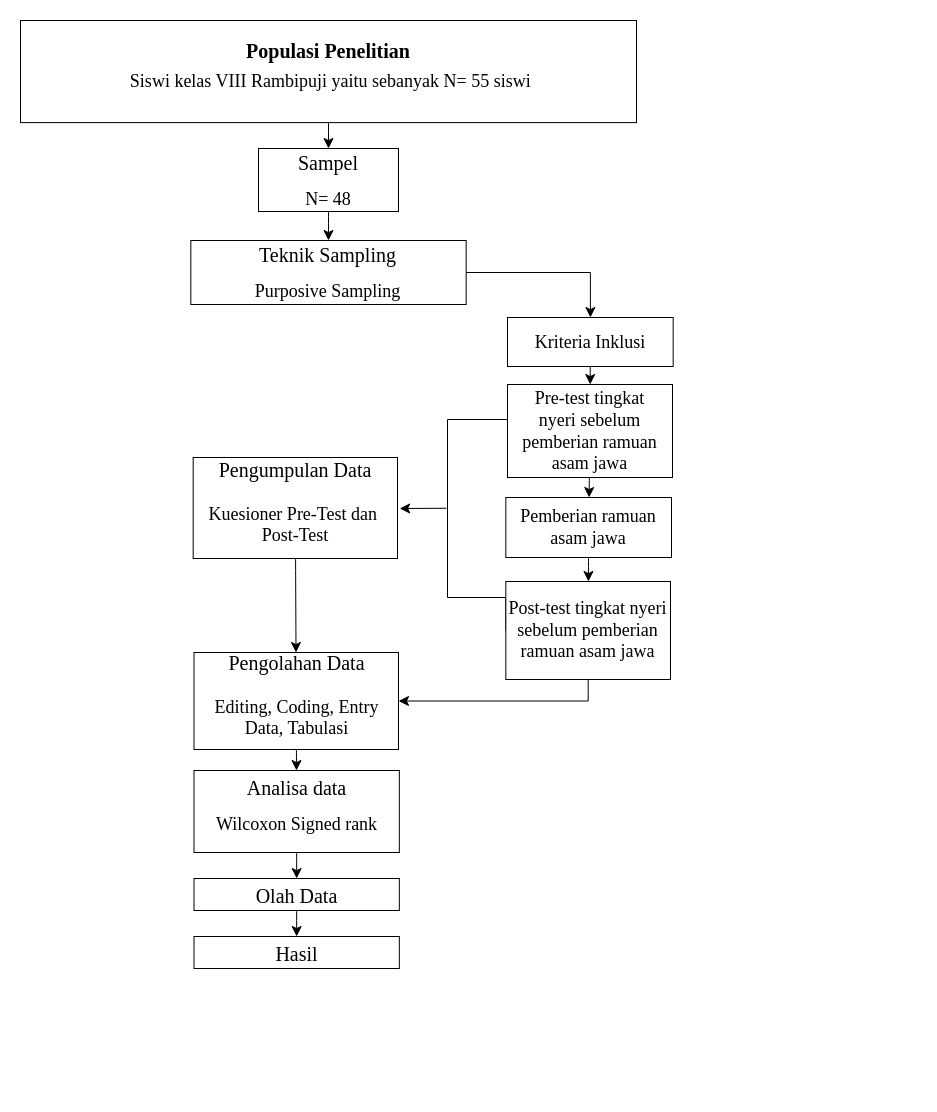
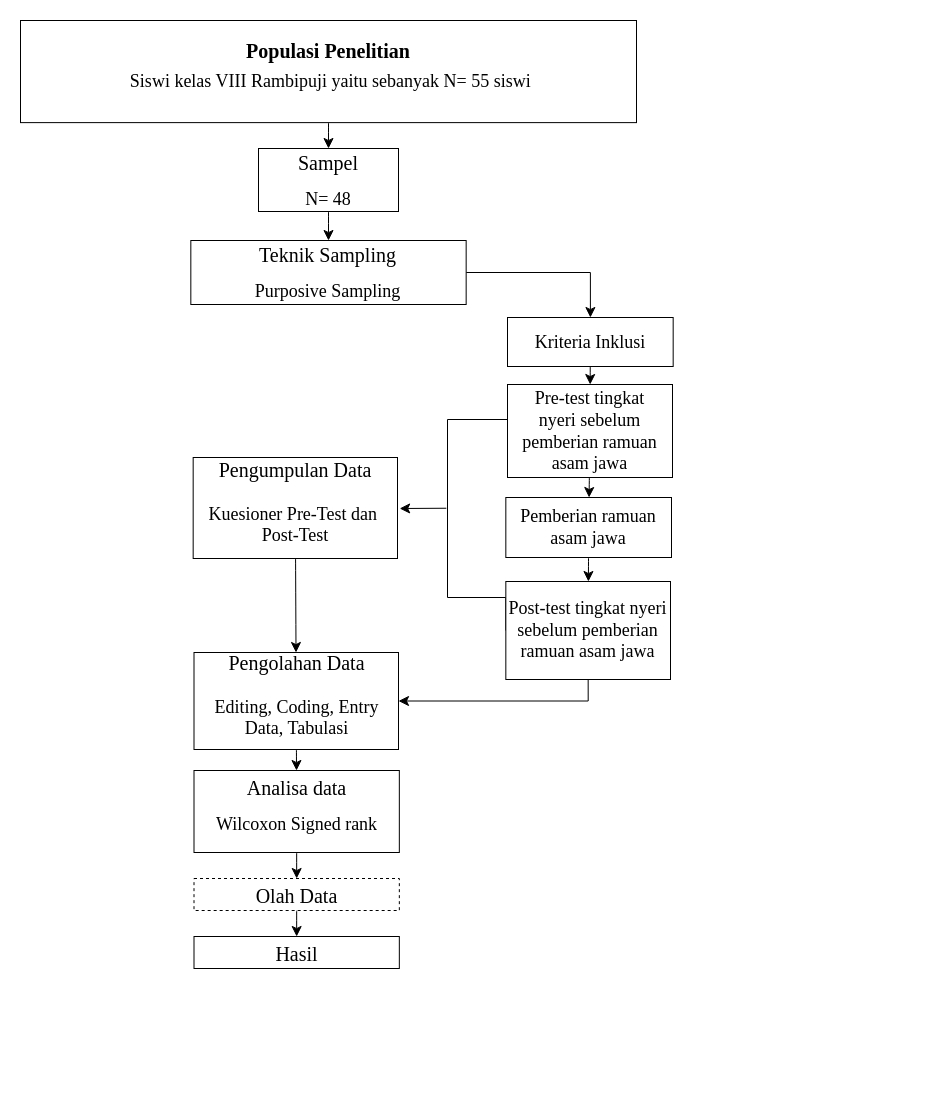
  <mxCell id="0" />
  <mxCell id="1" parent="0" />
  <mxCell id="2" value="" style="group;fontFamily=Times New Roman;" vertex="1" connectable="0" parent="1"><mxGeometry x="38" y="26" width="877" height="1064" as="geometry" /></mxCell>
  <mxCell id="3" value="" style="group;fontFamily=Times New Roman;" vertex="1" connectable="0" parent="2"><mxGeometry x="-18" y="-6" width="877" height="1064" as="geometry" /></mxCell>
  <mxCell id="4" value="" style="edgeStyle=none;curved=1;rounded=0;orthogonalLoop=1;jettySize=auto;html=1;fontSize=12;startSize=8;endSize=8;fontFamily=Times New Roman;" edge="1" parent="3" source="5" target="7"><mxGeometry relative="1" as="geometry" /></mxCell>
  <mxCell id="5" value="&lt;p class=&quot;MsoListParagraph&quot; align=&quot;center&quot; style=&quot;margin-left: 0cm;&quot;&gt;&lt;b&gt;&lt;span lang=&quot;IN&quot; style=&quot;&quot;&gt;&lt;font style=&quot;font-size: 20px;&quot;&gt;Populasi Penelitian&lt;/font&gt;&lt;/span&gt;&lt;/b&gt;&lt;/p&gt;&lt;p class=&quot;MsoNormal&quot; align=&quot;center&quot;&gt;&lt;span style=&quot;line-height: 12.84px;&quot;&gt;&lt;font style=&quot;font-size: 18px;&quot;&gt;&amp;nbsp;Siswi kelas VIII Rambipuji yaitu sebanyak N= 55 siswi&lt;/font&gt;&lt;/span&gt;&lt;/p&gt;&lt;div&gt;&lt;br&gt;&lt;/div&gt;" style="rounded=0;whiteSpace=wrap;html=1;fontFamily=Times New Roman;" vertex="1" parent="3"><mxGeometry width="616" height="102.12" as="geometry" /></mxCell>
  <mxCell id="6" value="" style="edgeStyle=none;curved=1;rounded=0;orthogonalLoop=1;jettySize=auto;html=1;fontSize=12;startSize=8;endSize=8;fontFamily=Times New Roman;" edge="1" parent="3" source="7" target="9"><mxGeometry relative="1" as="geometry" /></mxCell>
  <mxCell id="7" value="&lt;font style=&quot;font-size: 20px;&quot;&gt;Sampel&lt;/font&gt;&lt;div&gt;&lt;br&gt;&lt;div&gt;&lt;font style=&quot;font-size: 18px;&quot;&gt;N= 48&lt;/font&gt;&lt;/div&gt;&lt;/div&gt;" style="rounded=0;whiteSpace=wrap;html=1;fontFamily=Times New Roman;" vertex="1" parent="3"><mxGeometry x="238" y="128" width="140" height="63" as="geometry" /></mxCell>
  <mxCell id="8" style="edgeStyle=orthogonalEdgeStyle;rounded=0;orthogonalLoop=1;jettySize=auto;html=1;fontSize=12;startSize=8;endSize=8;exitX=1;exitY=0.5;exitDx=0;exitDy=0;fontFamily=Times New Roman;" edge="1" parent="3" source="9" target="28"><mxGeometry relative="1" as="geometry"><mxPoint x="555.702" y="256.684" as="targetPoint" /><mxPoint x="455.0" y="250" as="sourcePoint" /></mxGeometry></mxCell>
  <mxCell id="9" value="&lt;font style=&quot;font-size: 20px;&quot;&gt;Teknik Sampling&lt;/font&gt;&lt;div&gt;&lt;br&gt;&lt;/div&gt;&lt;div&gt;&lt;font style=&quot;font-size: 18px;&quot;&gt;Purposive Sampling&lt;/font&gt;&lt;/div&gt;" style="rounded=0;whiteSpace=wrap;html=1;fontFamily=Times New Roman;" vertex="1" parent="3"><mxGeometry x="170.33" y="220" width="275.33" height="64" as="geometry" /></mxCell>
  <mxCell id="10" value="" style="edgeStyle=none;curved=1;rounded=0;orthogonalLoop=1;jettySize=auto;html=1;fontSize=12;startSize=8;endSize=8;fontFamily=Times New Roman;" edge="1" parent="3" source="28" target="13"><mxGeometry relative="1" as="geometry" /></mxCell>
  <mxCell id="11" value="" style="edgeStyle=none;curved=1;rounded=0;orthogonalLoop=1;jettySize=auto;html=1;fontSize=12;startSize=8;endSize=8;fontFamily=Times New Roman;" edge="1" parent="3" source="13" target="15"><mxGeometry relative="1" as="geometry" /></mxCell>
  <mxCell id="12" value="" style="edgeStyle=orthogonalEdgeStyle;rounded=0;orthogonalLoop=1;jettySize=auto;html=1;fontSize=12;startSize=8;endSize=8;entryX=0;entryY=0.5;entryDx=0;entryDy=0;exitX=0;exitY=0.5;exitDx=0;exitDy=0;startArrow=none;startFill=0;endArrow=none;fontFamily=Times New Roman;" edge="1" parent="3" source="13" target="17"><mxGeometry relative="1" as="geometry"><Array as="points"><mxPoint x="427" y="399" /><mxPoint x="427" y="577" /></Array></mxGeometry></mxCell>
  <mxCell id="13" value="&lt;span style=&quot;font-size: 18px;&quot;&gt;Pre-test tingkat&lt;/span&gt;&lt;br style=&quot;font-size: 18px;&quot;&gt;&lt;span style=&quot;font-size: 18px;&quot;&gt;nyeri sebelum pemberian ramuan asam jawa&lt;/span&gt;" style="whiteSpace=wrap;html=1;rounded=0;fontFamily=Times New Roman;" vertex="1" parent="3"><mxGeometry x="487" y="364" width="165" height="93" as="geometry" /></mxCell>
  <mxCell id="14" value="" style="edgeStyle=none;curved=1;rounded=0;orthogonalLoop=1;jettySize=auto;html=1;fontSize=12;startSize=8;endSize=8;fontFamily=Times New Roman;" edge="1" parent="3" source="15" target="17"><mxGeometry relative="1" as="geometry" /></mxCell>
  <mxCell id="15" value="&lt;font style=&quot;font-size: 18px;&quot;&gt;Pemberian ramuan asam jawa&lt;/font&gt;" style="whiteSpace=wrap;html=1;rounded=0;fontFamily=Times New Roman;" vertex="1" parent="3"><mxGeometry x="485.333" y="477" width="165.667" height="60" as="geometry" /></mxCell>
  <mxCell id="16" style="edgeStyle=orthogonalEdgeStyle;rounded=0;orthogonalLoop=1;jettySize=auto;html=1;entryX=1;entryY=0.5;entryDx=0;entryDy=0;fontSize=12;startSize=8;endSize=8;exitX=0.5;exitY=1;exitDx=0;exitDy=0;fontFamily=Times New Roman;" edge="1" parent="3" source="17" target="22"><mxGeometry relative="1" as="geometry" /></mxCell>
  <mxCell id="17" value="&lt;span style=&quot;font-size: 18px;&quot;&gt;Post-test tingkat nyeri sebelum pemberian ramuan asam jawa&lt;/span&gt;" style="whiteSpace=wrap;html=1;rounded=0;fontFamily=Times New Roman;" vertex="1" parent="3"><mxGeometry x="485.33" y="561" width="164.67" height="98" as="geometry" /></mxCell>
  <mxCell id="18" value="" style="edgeStyle=none;curved=1;rounded=0;orthogonalLoop=1;jettySize=auto;html=1;fontSize=12;startSize=8;endSize=8;fontFamily=Times New Roman;" edge="1" parent="3" source="19" target="22"><mxGeometry relative="1" as="geometry" /></mxCell>
  <mxCell id="19" value="&lt;div&gt;&lt;font style=&quot;font-size: 20px;&quot;&gt;Pengumpulan Data&lt;/font&gt;&lt;/div&gt;&lt;div&gt;&lt;span style=&quot;font-size: 18px; background-color: transparent; color: light-dark(rgb(0, 0, 0), rgb(255, 255, 255));&quot;&gt;&lt;br&gt;&lt;/span&gt;&lt;/div&gt;&lt;div&gt;&lt;span style=&quot;font-size: 18px; background-color: transparent; color: light-dark(rgb(0, 0, 0), rgb(255, 255, 255));&quot;&gt;Kuesioner Pre-Test dan&amp;nbsp; Post-Test&lt;/span&gt;&lt;/div&gt;&lt;p class=&quot;MsoNormal&quot; align=&quot;center&quot;&gt;&lt;/p&gt;" style="whiteSpace=wrap;html=1;rounded=0;fontFamily=Times New Roman;" vertex="1" parent="3"><mxGeometry x="172.67" y="437" width="204.33" height="101" as="geometry" /></mxCell>
  <mxCell id="20" style="edgeStyle=none;curved=0;rounded=0;orthogonalLoop=1;jettySize=auto;html=1;fontSize=12;startSize=8;endSize=8;fontFamily=Times New Roman;" edge="1" parent="3"><mxGeometry relative="1" as="geometry"><mxPoint x="379.167" y="488" as="targetPoint" /><mxPoint x="425.833" y="487.74" as="sourcePoint" /></mxGeometry></mxCell>
  <mxCell id="21" value="" style="edgeStyle=none;curved=1;rounded=0;orthogonalLoop=1;jettySize=auto;html=1;fontSize=12;startSize=8;endSize=8;fontFamily=Times New Roman;" edge="1" parent="3" source="22" target="24"><mxGeometry relative="1" as="geometry" /></mxCell>
  <mxCell id="22" value="&lt;div&gt;&lt;font style=&quot;font-size: 20px;&quot;&gt;Pengolahan Data&lt;/font&gt;&lt;/div&gt;&lt;div&gt;&lt;span style=&quot;background-color: transparent; color: light-dark(rgb(0, 0, 0), rgb(255, 255, 255)); font-size: 18px;&quot;&gt;&lt;br&gt;&lt;/span&gt;&lt;/div&gt;&lt;div&gt;&lt;span style=&quot;background-color: transparent; color: light-dark(rgb(0, 0, 0), rgb(255, 255, 255)); font-size: 18px;&quot;&gt;Editing, Coding, Entry Data, Tabulasi&lt;/span&gt;&lt;/div&gt;&lt;p class=&quot;MsoNormal&quot; align=&quot;center&quot;&gt;&lt;/p&gt;" style="whiteSpace=wrap;html=1;rounded=0;fontFamily=Times New Roman;" vertex="1" parent="3"><mxGeometry x="173.5" y="632" width="204.5" height="97" as="geometry" /></mxCell>
  <mxCell id="23" value="" style="edgeStyle=none;curved=1;rounded=0;orthogonalLoop=1;jettySize=auto;html=1;fontSize=12;startSize=8;endSize=8;fontFamily=Times New Roman;" edge="1" parent="3" source="24" target="26"><mxGeometry relative="1" as="geometry" /></mxCell>
  <mxCell id="24" value="&lt;div&gt;&lt;font style=&quot;font-size: 20px;&quot;&gt;Analisa data&lt;/font&gt;&lt;/div&gt;&lt;div&gt;&lt;br&gt;&lt;/div&gt;&lt;div&gt;&lt;span style=&quot;background-color: transparent; color: light-dark(rgb(0, 0, 0), rgb(255, 255, 255));&quot;&gt;&lt;font style=&quot;font-size: 18px;&quot;&gt;Wilcoxon Signed rank&lt;/font&gt;&lt;/span&gt;&lt;/div&gt;&lt;p class=&quot;MsoNormal&quot; align=&quot;center&quot;&gt;&lt;/p&gt;" style="whiteSpace=wrap;html=1;rounded=0;fontFamily=Times New Roman;" vertex="1" parent="3"><mxGeometry x="173.5" y="750" width="205.333" height="82" as="geometry" /></mxCell>
  <mxCell id="25" value="" style="edgeStyle=none;curved=1;rounded=0;orthogonalLoop=1;jettySize=auto;html=1;fontSize=12;startSize=8;endSize=8;fontFamily=Times New Roman;" edge="1" parent="3" source="26" target="27"><mxGeometry relative="1" as="geometry" /></mxCell>
- <mxCell id="26" value="&lt;div&gt;&lt;br&gt;&lt;/div&gt;&lt;div&gt;&lt;font style=&quot;font-size: 20px;&quot;&gt;Olah Data&lt;/font&gt;&lt;/div&gt;&lt;p class=&quot;MsoNormal&quot; align=&quot;center&quot;&gt;&lt;/p&gt;" style="whiteSpace=wrap;html=1;rounded=0;fontFamily=Times New Roman;" vertex="1" parent="3"><mxGeometry x="173.5" y="858" width="205.333" height="32" as="geometry" /></mxCell>
+ <mxCell id="26" value="&lt;div&gt;&lt;br&gt;&lt;/div&gt;&lt;div&gt;&lt;font style=&quot;font-size: 20px;&quot;&gt;Olah Data&lt;/font&gt;&lt;/div&gt;&lt;p class=&quot;MsoNormal&quot; align=&quot;center&quot;&gt;&lt;/p&gt;" style="whiteSpace=wrap;html=1;rounded=0;fontFamily=Times New Roman;dashed=1;" vertex="1" parent="3"><mxGeometry x="173.5" y="858" width="205.333" height="32" as="geometry" /></mxCell>
  <mxCell id="27" value="&lt;div&gt;&lt;br&gt;&lt;/div&gt;&lt;div&gt;&lt;font style=&quot;font-size: 20px;&quot;&gt;Hasil&lt;/font&gt;&lt;/div&gt;&lt;p class=&quot;MsoNormal&quot; align=&quot;center&quot;&gt;&lt;/p&gt;" style="whiteSpace=wrap;html=1;rounded=0;fontFamily=Times New Roman;" vertex="1" parent="3"><mxGeometry x="173.5" y="916" width="205.333" height="32" as="geometry" /></mxCell>
  <mxCell id="28" value="&lt;p class=&quot;MsoNormal&quot; align=&quot;center&quot;&gt;&lt;font style=&quot;font-size: 18px;&quot;&gt;Kriteria Inklusi&lt;/font&gt;&lt;/p&gt;" style="whiteSpace=wrap;html=1;rounded=0;fontFamily=Times New Roman;" vertex="1" parent="3"><mxGeometry x="487.003" y="297" width="165.667" height="49" as="geometry" /></mxCell>
